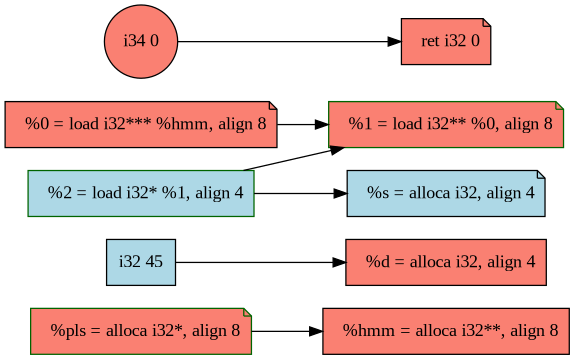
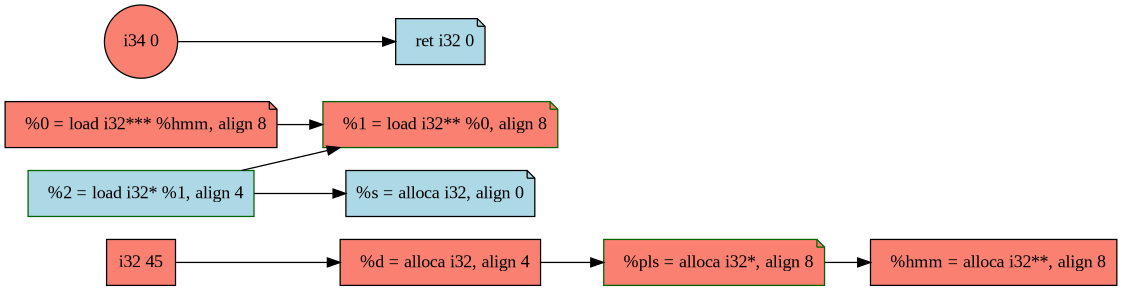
  digraph {
    fontname="Liberation Serif"
    rankdir=LR
    node [color=black fillcolor=salmon fontname="Liberation Serif" shape=note style=filled]
    edge [fontname="Liberation Serif"]
    "  %pls = alloca i32*, align 8" [color=darkgreen]
    "  %hmm = alloca i32**, align 8" [shape=box]
    "  %d = alloca i32, align 4" [shape=box]
    "  %1 = load i32** %0, align 8" [color=darkgreen]
    "  %0 = load i32*** %hmm, align 8"
-   "i32 45" [fillcolor=lightblue shape=box]
+   "i32 45" [shape=box]
    "  %2 = load i32* %1, align 4" [color=darkgreen fillcolor=lightblue shape=box]
-   "  %s = alloca i32, align 4" [fillcolor=lightblue]
+   "  %s = alloca i32, align 4" [fillcolor=lightblue label="%s = alloca i32, align 0"]
    n9 [label="i34 0" shape=circle]
-   "  ret i32 0"
+   "  ret i32 0" [fillcolor=lightblue]
    "  %pls = alloca i32*, align 8" -> "  %hmm = alloca i32**, align 8"
+   "  %d = alloca i32, align 4" -> "  %pls = alloca i32*, align 8"
    "  %0 = load i32*** %hmm, align 8" -> "  %1 = load i32** %0, align 8"
    "i32 45" -> "  %d = alloca i32, align 4"
    "  %2 = load i32* %1, align 4" -> "  %1 = load i32** %0, align 8"
    "  %2 = load i32* %1, align 4" -> "  %s = alloca i32, align 4"
    n9 -> "  ret i32 0"
  }
